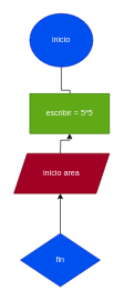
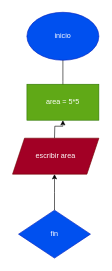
  <mxCell id="0" />
  <mxCell id="1" parent="0" />
- <mxCell id="2" value="inicio" style="ellipse;whiteSpace=wrap;html=1;fillColor=#0050ef;fontColor=#ffffff;strokeColor=#001DBC;" parent="1" vertex="1"><mxGeometry x="44" y="20" width="95" height="80" as="geometry" /></mxCell>
+ <mxCell id="2" value="inicio" style="ellipse;whiteSpace=wrap;html=1;fillColor=#0050ef;fontColor=#ffffff;strokeColor=#001DBC;" parent="1" vertex="1"><mxGeometry x="44" y="20" width="120" height="80" as="geometry" /></mxCell>
  <mxCell id="3" value="" style="edgeStyle=orthogonalEdgeStyle;rounded=0;orthogonalLoop=1;jettySize=auto;html=1;" parent="1" target="6" edge="1"><mxGeometry relative="1" as="geometry"><mxPoint x="90" y="230" as="sourcePoint" /></mxGeometry></mxCell>
  <mxCell id="4" value="fin" style="rhombus;whiteSpace=wrap;html=1;fillColor=#0050ef;fontColor=#ffffff;strokeColor=#001DBC;" parent="1" vertex="1"><mxGeometry x="30" y="350" width="120" height="80" as="geometry" /></mxCell>
  <mxCell id="5" value="" style="edgeStyle=orthogonalEdgeStyle;rounded=0;orthogonalLoop=1;jettySize=auto;html=1;" parent="1" source="2" edge="1"><mxGeometry relative="1" as="geometry"><mxPoint x="104" y="180" as="sourcePoint" /><mxPoint x="104" y="170" as="targetPoint" /></mxGeometry></mxCell>
- <mxCell id="6" value="escribir = 5*5" style="rounded=0;whiteSpace=wrap;html=1;fillColor=#60a917;fontColor=#ffffff;strokeColor=#2D7600;" parent="1" vertex="1"><mxGeometry x="44" y="140" width="120" height="60" as="geometry" /></mxCell>
+ <mxCell id="6" value="area = 5*5" style="rounded=0;whiteSpace=wrap;html=1;fillColor=#60a917;fontColor=#ffffff;strokeColor=#2D7600;" parent="1" vertex="1"><mxGeometry x="44" y="140" width="120" height="60" as="geometry" /></mxCell>
  <mxCell id="7" value="" style="edgeStyle=orthogonalEdgeStyle;rounded=0;orthogonalLoop=1;jettySize=auto;html=1;" edge="1" parent="1" source="4"><mxGeometry relative="1" as="geometry"><mxPoint x="90" y="350" as="sourcePoint" /><mxPoint x="90" y="290" as="targetPoint" /></mxGeometry></mxCell>
- <mxCell id="8" value="inicio area" style="shape=parallelogram;perimeter=parallelogramPerimeter;whiteSpace=wrap;html=1;fixedSize=1;fillColor=#a20025;fontColor=#ffffff;strokeColor=#6F0000;" vertex="1" parent="1"><mxGeometry x="20" y="230" width="144" height="60" as="geometry" /></mxCell>
+ <mxCell id="8" value="escribir area" style="shape=parallelogram;perimeter=parallelogramPerimeter;whiteSpace=wrap;html=1;fixedSize=1;fillColor=#a20025;fontColor=#ffffff;strokeColor=#6F0000;" vertex="1" parent="1"><mxGeometry x="20" y="230" width="144" height="60" as="geometry" /></mxCell>
